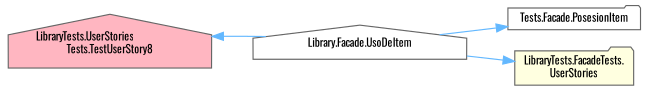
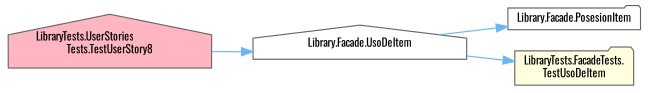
  digraph {
    fontname=Oswald
    rankdir=RL
    node [color=grey40 fillcolor=white fontname=Oswald fontsize=10 shape=folder style=filled]
    edge [color=steelblue1 dir=back fontname=Oswald fontsize=10 labelfontname=Helvetica labelfontsize=10 style=solid]
-   n1 [color=gray40 fontcolor=black height=0.2 label="Tests.Facade.PosesionItem" width=0.4]
+   n1 [color=gray40 fontcolor=black height=0.2 label="Library.Facade.PosesionItem" width=0.4]
    n2 [height=0.2 label="Library.Facade.UsoDeItem" shape=house width=0.4]
    n3 [fillcolor=lightpink height=0.2 label="LibraryTests.UserStories\lTests.TestUserStory8" shape=house width=0.4]
-   n4 [fillcolor=lightyellow height=0.2 label="LibraryTests.FacadeTests.\lUserStories" width=0.4]
+   n4 [fillcolor=lightyellow height=0.2 label="LibraryTests.FacadeTests.\lTestUsoDeItem" width=0.4]
    n1 -> n2
-   n3 -> n2
+   n2 -> n3
    n4 -> n2
  }
